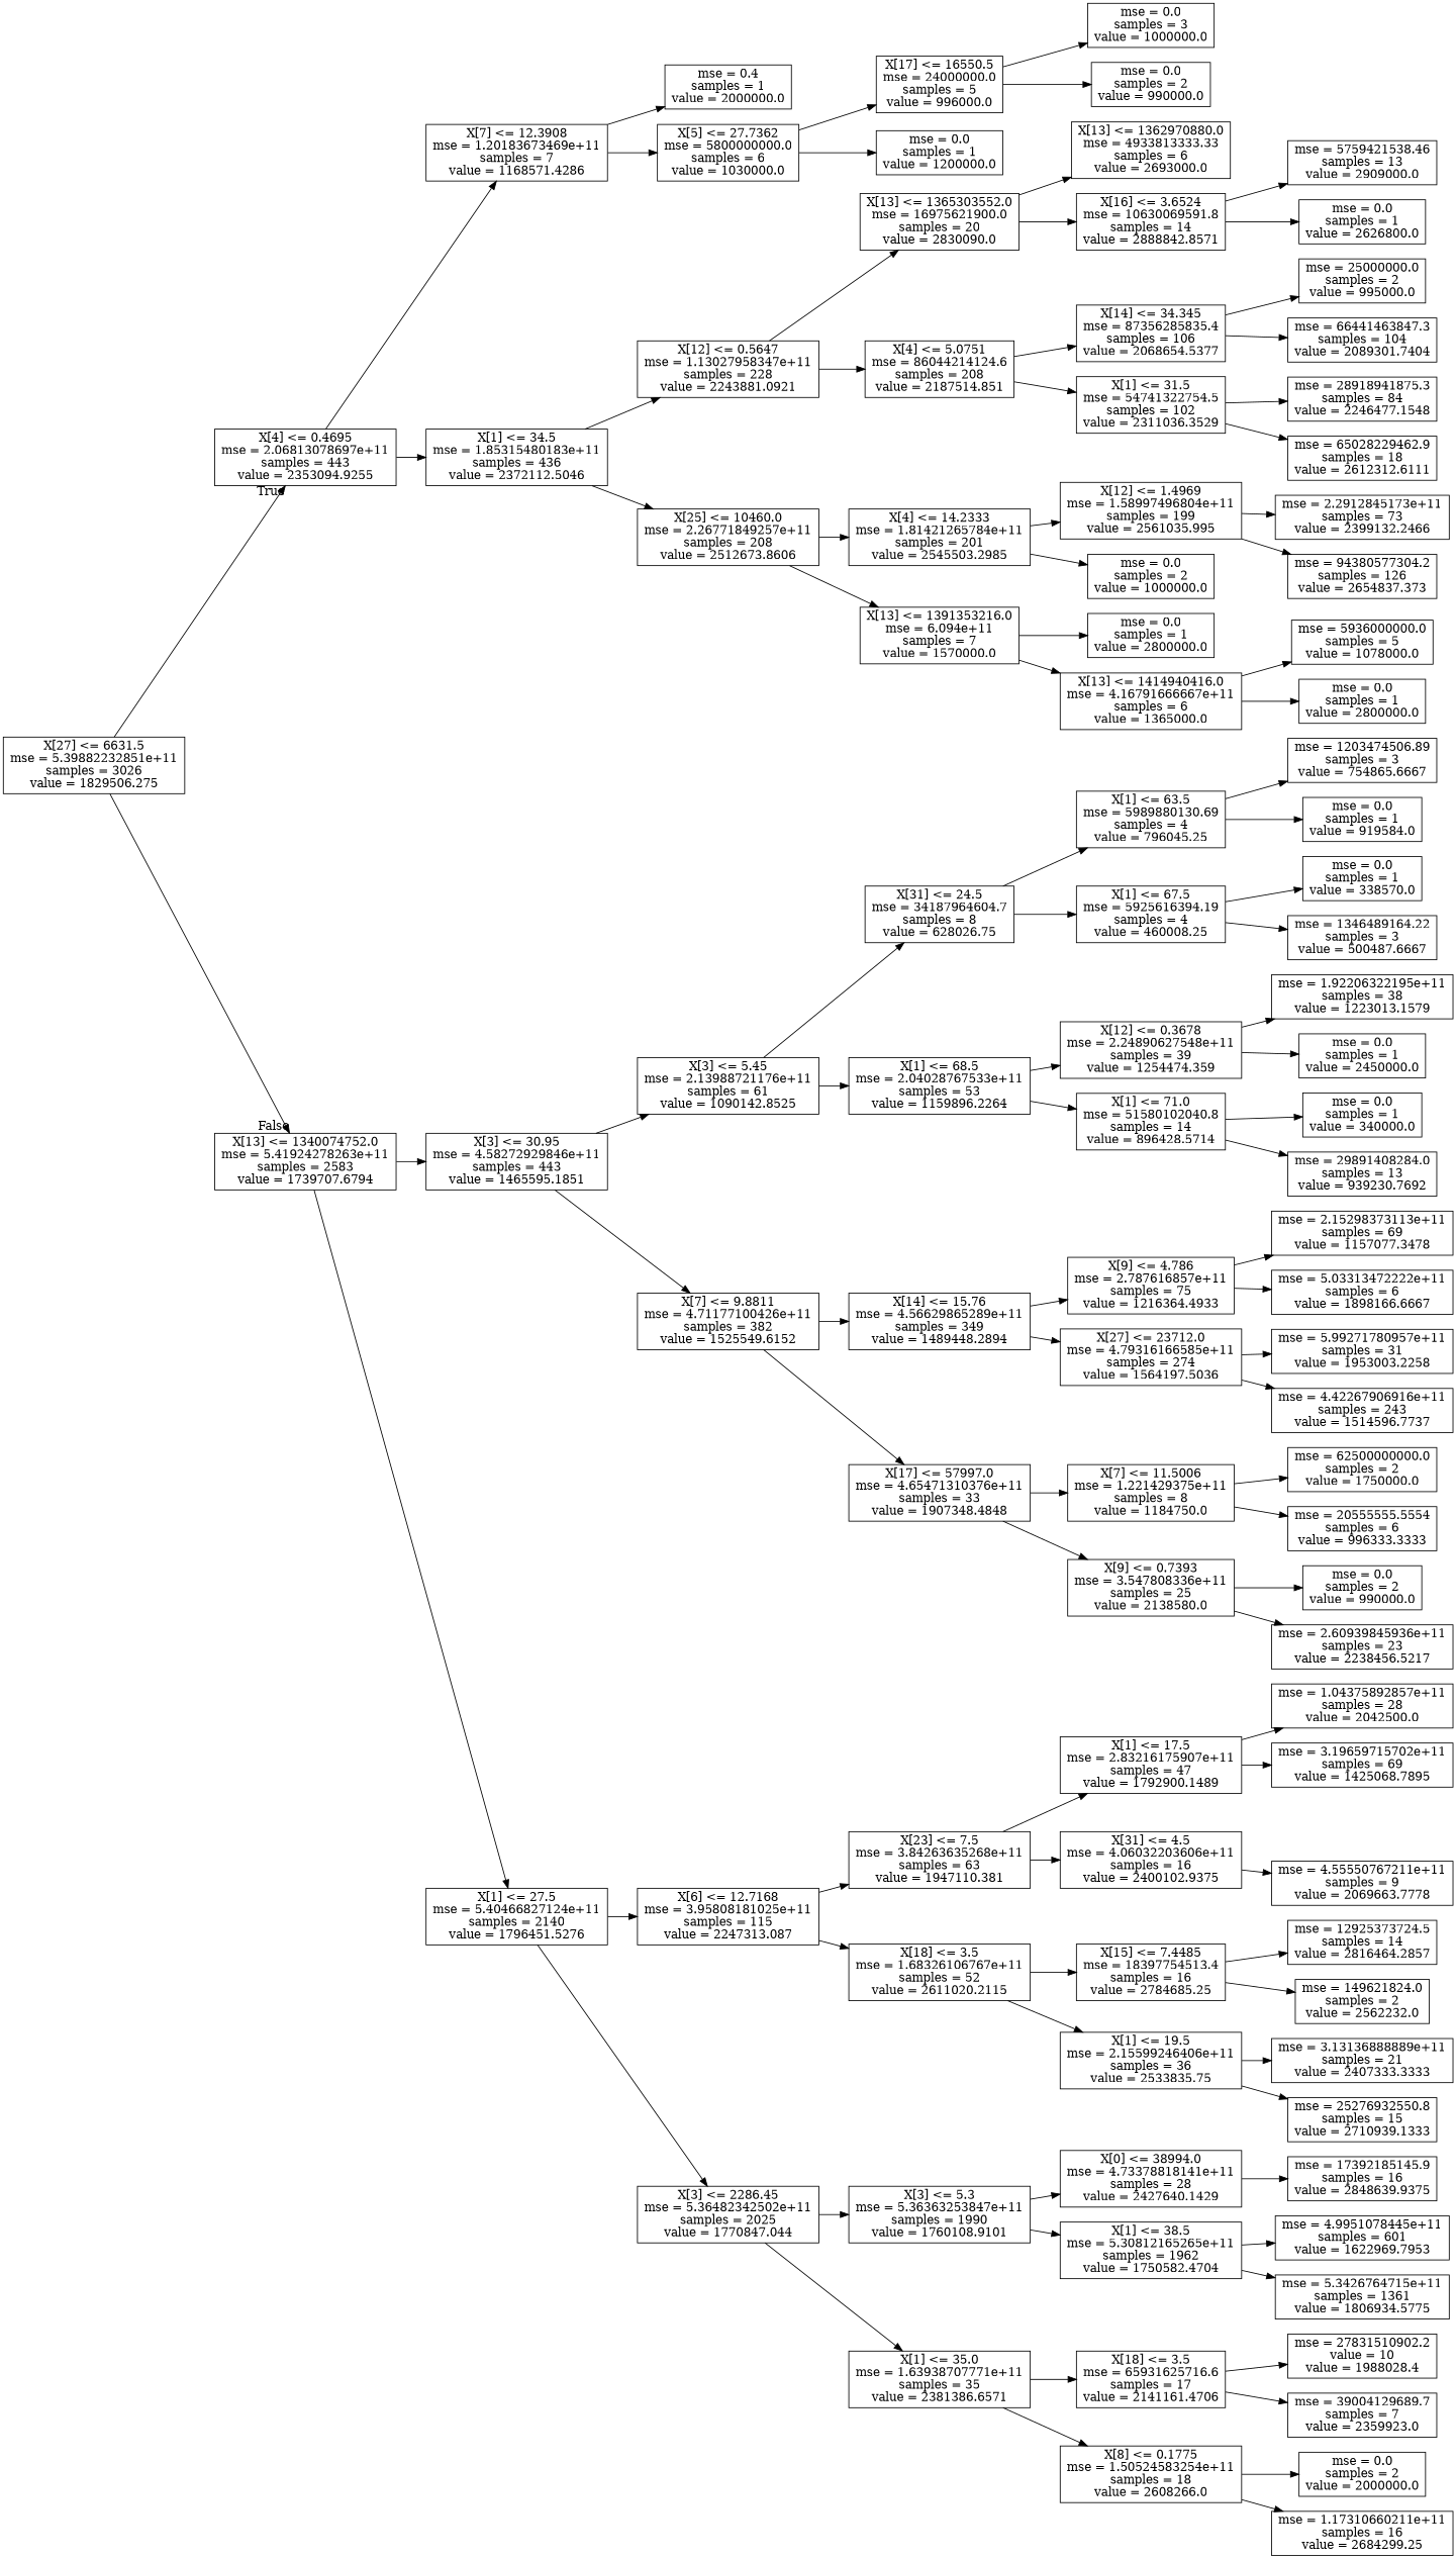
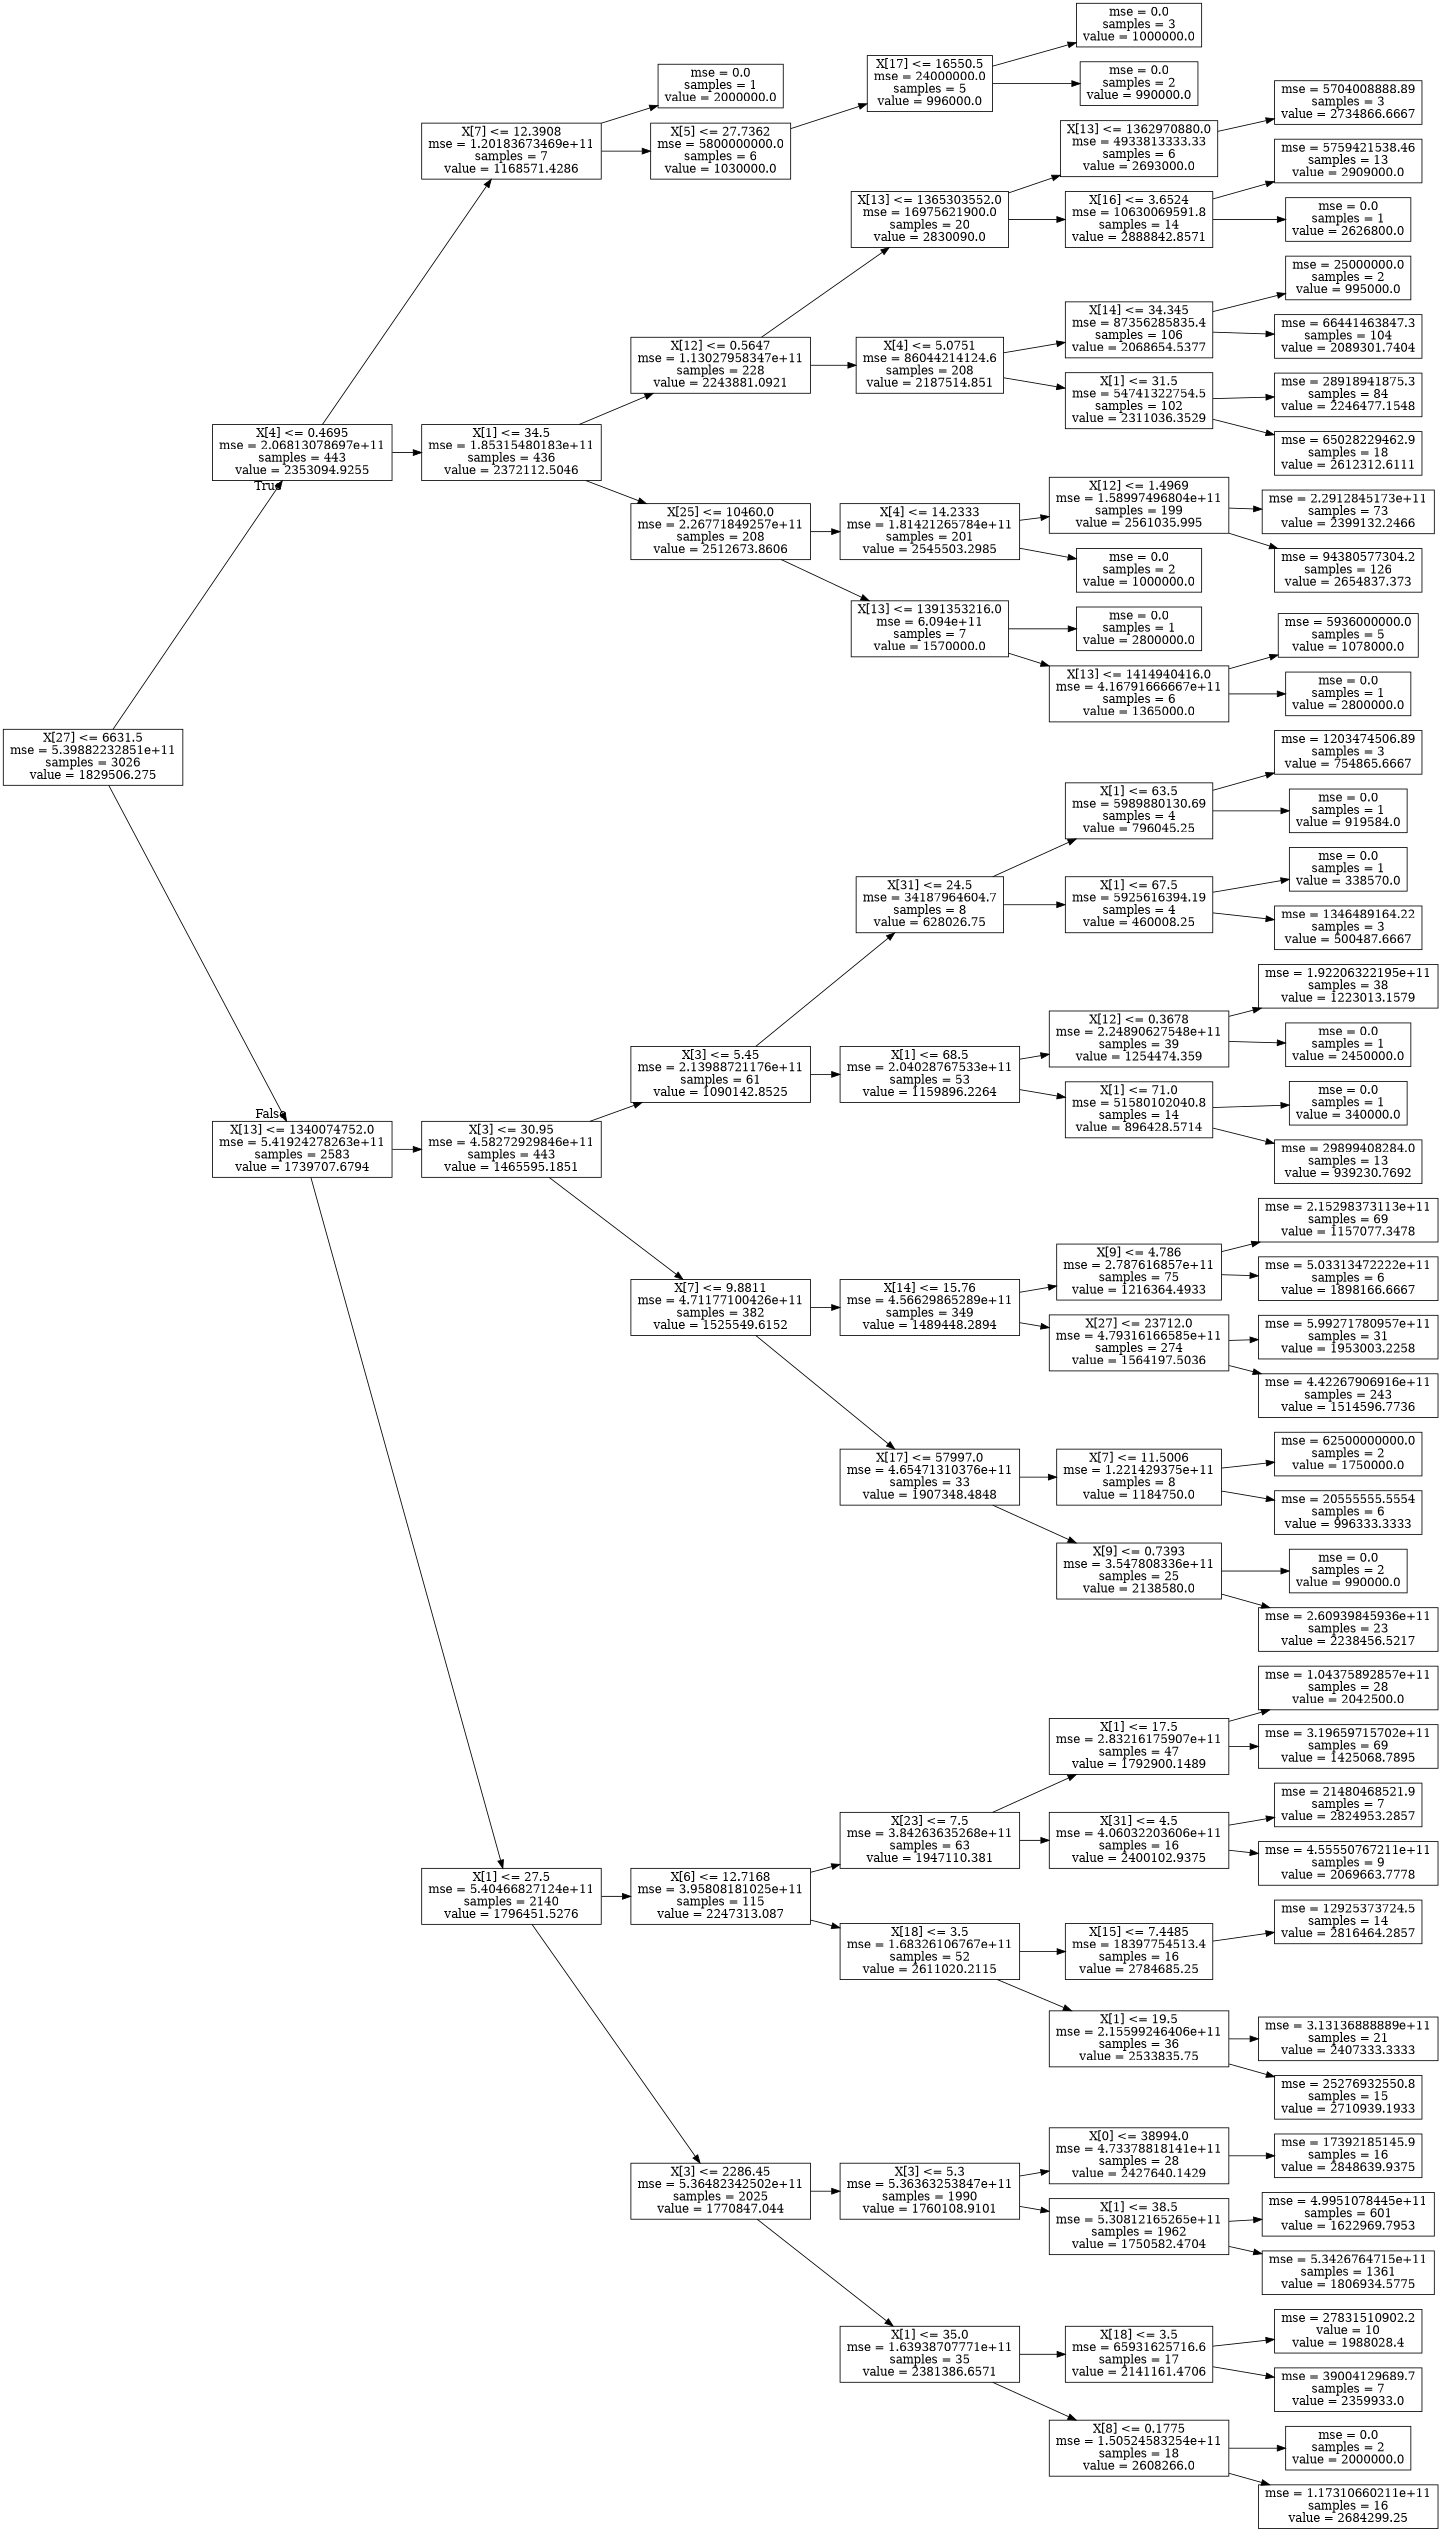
  digraph {
    rankdir=LR
    node [shape=box]
    n1 [label="X[27] <= 6631.5\nmse = 5.39882232851e+11\nsamples = 3026\nvalue = 1829506.275"]
    n2 [label="X[4] <= 0.4695\nmse = 2.06813078697e+11\nsamples = 443\nvalue = 2353094.9255"]
    n3 [label="X[13] <= 1340074752.0\nmse = 5.41924278263e+11\nsamples = 2583\nvalue = 1739707.6794"]
    n4 [label="X[7] <= 12.3908\nmse = 1.20183673469e+11\nsamples = 7\nvalue = 1168571.4286"]
    n5 [label="X[1] <= 34.5\nmse = 1.85315480183e+11\nsamples = 436\nvalue = 2372112.5046"]
    n6 [label="X[3] <= 30.95\nmse = 4.58272929846e+11\nsamples = 443\nvalue = 1465595.1851"]
    n7 [label="X[1] <= 27.5\nmse = 5.40466827124e+11\nsamples = 2140\nvalue = 1796451.5276"]
-   n8 [label="mse = 0.4\nsamples = 1\nvalue = 2000000.0"]
+   n8 [label="mse = 0.0\nsamples = 1\nvalue = 2000000.0"]
    n9 [label="X[5] <= 27.7362\nmse = 5800000000.0\nsamples = 6\nvalue = 1030000.0"]
    n10 [label="X[12] <= 0.5647\nmse = 1.13027958347e+11\nsamples = 228\nvalue = 2243881.0921"]
    n11 [label="X[25] <= 10460.0\nmse = 2.26771849257e+11\nsamples = 208\nvalue = 2512673.8606"]
    n12 [label="X[17] <= 16550.5\nmse = 24000000.0\nsamples = 5\nvalue = 996000.0"]
-   n13 [label="mse = 0.0\nsamples = 1\nvalue = 1200000.0"]
    n14 [label="mse = 0.0\nsamples = 3\nvalue = 1000000.0"]
    n15 [label="mse = 0.0\nsamples = 2\nvalue = 990000.0"]
    n16 [label="X[13] <= 1365303552.0\nmse = 16975621900.0\nsamples = 20\nvalue = 2830090.0"]
    n17 [label="X[4] <= 5.0751\nmse = 86044214124.6\nsamples = 208\nvalue = 2187514.851"]
    n18 [label="X[4] <= 14.2333\nmse = 1.81421265784e+11\nsamples = 201\nvalue = 2545503.2985"]
    n19 [label="X[13] <= 1391353216.0\nmse = 6.094e+11\nsamples = 7\nvalue = 1570000.0"]
    n20 [label="X[13] <= 1362970880.0\nmse = 4933813333.33\nsamples = 6\nvalue = 2693000.0"]
    n21 [label="X[16] <= 3.6524\nmse = 10630069591.8\nsamples = 14\nvalue = 2888842.8571"]
    n22 [label="X[14] <= 34.345\nmse = 87356285835.4\nsamples = 106\nvalue = 2068654.5377"]
    n23 [label="X[1] <= 31.5\nmse = 54741322754.5\nsamples = 102\nvalue = 2311036.3529"]
+   n24 [label="mse = 5704008888.89\nsamples = 3\nvalue = 2734866.6667"]
    n25 [label="mse = 5759421538.46\nsamples = 13\nvalue = 2909000.0"]
    n26 [label="mse = 0.0\nsamples = 1\nvalue = 2626800.0"]
    n27 [label="mse = 25000000.0\nsamples = 2\nvalue = 995000.0"]
    n28 [label="mse = 66441463847.3\nsamples = 104\nvalue = 2089301.7404"]
    n29 [label="mse = 28918941875.3\nsamples = 84\nvalue = 2246477.1548"]
    n30 [label="mse = 65028229462.9\nsamples = 18\nvalue = 2612312.6111"]
    n31 [label="X[12] <= 1.4969\nmse = 1.58997496804e+11\nsamples = 199\nvalue = 2561035.995"]
    n32 [label="mse = 0.0\nsamples = 2\nvalue = 1000000.0"]
    n33 [label="mse = 0.0\nsamples = 1\nvalue = 2800000.0"]
    n34 [label="X[13] <= 1414940416.0\nmse = 4.16791666667e+11\nsamples = 6\nvalue = 1365000.0"]
    n35 [label="mse = 2.2912845173e+11\nsamples = 73\nvalue = 2399132.2466"]
    n36 [label="mse = 94380577304.2\nsamples = 126\nvalue = 2654837.373"]
    n37 [label="mse = 5936000000.0\nsamples = 5\nvalue = 1078000.0"]
    n38 [label="mse = 0.0\nsamples = 1\nvalue = 2800000.0"]
    n39 [label="X[3] <= 5.45\nmse = 2.13988721176e+11\nsamples = 61\nvalue = 1090142.8525"]
    n40 [label="X[7] <= 9.8811\nmse = 4.71177100426e+11\nsamples = 382\nvalue = 1525549.6152"]
    n41 [label="X[6] <= 12.7168\nmse = 3.95808181025e+11\nsamples = 115\nvalue = 2247313.087"]
    n42 [label="X[3] <= 2286.45\nmse = 5.36482342502e+11\nsamples = 2025\nvalue = 1770847.044"]
    n43 [label="X[31] <= 24.5\nmse = 34187964604.7\nsamples = 8\nvalue = 628026.75"]
    n44 [label="X[1] <= 68.5\nmse = 2.04028767533e+11\nsamples = 53\nvalue = 1159896.2264"]
    n45 [label="X[14] <= 15.76\nmse = 4.56629865289e+11\nsamples = 349\nvalue = 1489448.2894"]
    n46 [label="X[17] <= 57997.0\nmse = 4.65471310376e+11\nsamples = 33\nvalue = 1907348.4848"]
    n47 [label="X[1] <= 63.5\nmse = 5989880130.69\nsamples = 4\nvalue = 796045.25"]
    n48 [label="X[1] <= 67.5\nmse = 5925616394.19\nsamples = 4\nvalue = 460008.25"]
    n49 [label="X[12] <= 0.3678\nmse = 2.24890627548e+11\nsamples = 39\nvalue = 1254474.359"]
    n50 [label="X[1] <= 71.0\nmse = 51580102040.8\nsamples = 14\nvalue = 896428.5714"]
    n51 [label="mse = 1203474506.89\nsamples = 3\nvalue = 754865.6667"]
    n52 [label="mse = 0.0\nsamples = 1\nvalue = 919584.0"]
    n53 [label="mse = 0.0\nsamples = 1\nvalue = 338570.0"]
    n54 [label="mse = 1346489164.22\nsamples = 3\nvalue = 500487.6667"]
    n55 [label="mse = 1.92206322195e+11\nsamples = 38\nvalue = 1223013.1579"]
    n56 [label="mse = 0.0\nsamples = 1\nvalue = 2450000.0"]
    n57 [label="mse = 0.0\nsamples = 1\nvalue = 340000.0"]
-   n58 [label="mse = 29891408284.0\nsamples = 13\nvalue = 939230.7692"]
+   n58 [label="mse = 29899408284.0\nsamples = 13\nvalue = 939230.7692"]
    n59 [label="X[9] <= 4.786\nmse = 2.787616857e+11\nsamples = 75\nvalue = 1216364.4933"]
    n60 [label="X[27] <= 23712.0\nmse = 4.79316166585e+11\nsamples = 274\nvalue = 1564197.5036"]
    n61 [label="X[7] <= 11.5006\nmse = 1.221429375e+11\nsamples = 8\nvalue = 1184750.0"]
    n62 [label="X[9] <= 0.7393\nmse = 3.547808336e+11\nsamples = 25\nvalue = 2138580.0"]
    n63 [label="mse = 2.15298373113e+11\nsamples = 69\nvalue = 1157077.3478"]
    n64 [label="mse = 5.03313472222e+11\nsamples = 6\nvalue = 1898166.6667"]
    n65 [label="mse = 5.99271780957e+11\nsamples = 31\nvalue = 1953003.2258"]
-   n66 [label="mse = 4.42267906916e+11\nsamples = 243\nvalue = 1514596.7737"]
+   n66 [label="mse = 4.42267906916e+11\nsamples = 243\nvalue = 1514596.7736"]
    n67 [label="mse = 62500000000.0\nsamples = 2\nvalue = 1750000.0"]
    n68 [label="mse = 20555555.5554\nsamples = 6\nvalue = 996333.3333"]
    n69 [label="mse = 0.0\nsamples = 2\nvalue = 990000.0"]
    n70 [label="mse = 2.60939845936e+11\nsamples = 23\nvalue = 2238456.5217"]
    n71 [label="X[23] <= 7.5\nmse = 3.84263635268e+11\nsamples = 63\nvalue = 1947110.381"]
    n72 [label="X[18] <= 3.5\nmse = 1.68326106767e+11\nsamples = 52\nvalue = 2611020.2115"]
    n73 [label="X[3] <= 5.3\nmse = 5.36363253847e+11\nsamples = 1990\nvalue = 1760108.9101"]
    n74 [label="X[1] <= 35.0\nmse = 1.63938707771e+11\nsamples = 35\nvalue = 2381386.6571"]
    n75 [label="X[1] <= 17.5\nmse = 2.83216175907e+11\nsamples = 47\nvalue = 1792900.1489"]
    n76 [label="X[31] <= 4.5\nmse = 4.06032203606e+11\nsamples = 16\nvalue = 2400102.9375"]
    n77 [label="X[15] <= 7.4485\nmse = 18397754513.4\nsamples = 16\nvalue = 2784685.25"]
    n78 [label="X[1] <= 19.5\nmse = 2.15599246406e+11\nsamples = 36\nvalue = 2533835.75"]
    n79 [label="mse = 1.04375892857e+11\nsamples = 28\nvalue = 2042500.0"]
    n80 [label="mse = 3.19659715702e+11\nsamples = 69\nvalue = 1425068.7895"]
+   n81 [label="mse = 21480468521.9\nsamples = 7\nvalue = 2824953.2857"]
    n82 [label="mse = 4.55550767211e+11\nsamples = 9\nvalue = 2069663.7778"]
    n83 [label="mse = 12925373724.5\nsamples = 14\nvalue = 2816464.2857"]
-   n84 [label="mse = 149621824.0\nsamples = 2\nvalue = 2562232.0"]
    n85 [label="mse = 3.13136888889e+11\nsamples = 21\nvalue = 2407333.3333"]
-   n86 [label="mse = 25276932550.8\nsamples = 15\nvalue = 2710939.1333"]
+   n86 [label="mse = 25276932550.8\nsamples = 15\nvalue = 2710939.1933"]
    n87 [label="X[0] <= 38994.0\nmse = 4.73378818141e+11\nsamples = 28\nvalue = 2427640.1429"]
    n88 [label="X[1] <= 38.5\nmse = 5.30812165265e+11\nsamples = 1962\nvalue = 1750582.4704"]
    n89 [label="X[18] <= 3.5\nmse = 65931625716.6\nsamples = 17\nvalue = 2141161.4706"]
    n90 [label="X[8] <= 0.1775\nmse = 1.50524583254e+11\nsamples = 18\nvalue = 2608266.0"]
    n91 [label="mse = 17392185145.9\nsamples = 16\nvalue = 2848639.9375"]
    n92 [label="mse = 4.9951078445e+11\nsamples = 601\nvalue = 1622969.7953"]
    n93 [label="mse = 5.3426764715e+11\nsamples = 1361\nvalue = 1806934.5775"]
    n94 [label="mse = 27831510902.2\nvalue = 10\nvalue = 1988028.4"]
-   n95 [label="mse = 39004129689.7\nsamples = 7\nvalue = 2359923.0"]
+   n95 [label="mse = 39004129689.7\nsamples = 7\nvalue = 2359933.0"]
    n96 [label="mse = 0.0\nsamples = 2\nvalue = 2000000.0"]
    n97 [label="mse = 1.17310660211e+11\nsamples = 16\nvalue = 2684299.25"]
    n1 -> n2 [headlabel=True labelangle=45 labeldistance=2.5]
    n1 -> n3 [headlabel=False labelangle=-45 labeldistance=2.5]
    n2 -> n4
    n2 -> n5
    n3 -> n6
    n3 -> n7
    n4 -> n8
    n4 -> n9
    n5 -> n10
    n5 -> n11
    n6 -> n39
    n6 -> n40
    n7 -> n41
    n7 -> n42
    n9 -> n12
-   n9 -> n13
    n10 -> n16
    n10 -> n17
    n11 -> n18
    n11 -> n19
    n12 -> n14
    n12 -> n15
    n16 -> n20
    n16 -> n21
    n17 -> n22
    n17 -> n23
    n18 -> n31
    n18 -> n32
    n19 -> n33
    n19 -> n34
+   n20 -> n24
    n21 -> n25
    n21 -> n26
    n22 -> n27
    n22 -> n28
    n23 -> n29
    n23 -> n30
    n31 -> n35
    n31 -> n36
    n34 -> n37
    n34 -> n38
    n39 -> n43
    n39 -> n44
    n40 -> n45
    n40 -> n46
    n41 -> n71
    n41 -> n72
    n42 -> n73
    n42 -> n74
    n43 -> n47
    n43 -> n48
    n44 -> n49
    n44 -> n50
    n45 -> n59
    n45 -> n60
    n46 -> n61
    n46 -> n62
    n47 -> n51
    n47 -> n52
    n48 -> n53
    n48 -> n54
    n49 -> n55
    n49 -> n56
    n50 -> n57
    n50 -> n58
    n59 -> n63
    n59 -> n64
    n60 -> n65
    n60 -> n66
    n61 -> n67
    n61 -> n68
    n62 -> n69
    n62 -> n70
    n71 -> n75
    n71 -> n76
    n72 -> n77
    n72 -> n78
    n73 -> n87
    n73 -> n88
    n74 -> n89
    n74 -> n90
    n75 -> n79
    n75 -> n80
+   n76 -> n81
    n76 -> n82
    n77 -> n83
-   n77 -> n84
    n78 -> n85
    n78 -> n86
    n87 -> n91
    n88 -> n92
    n88 -> n93
    n89 -> n94
    n89 -> n95
    n90 -> n96
    n90 -> n97
  }
